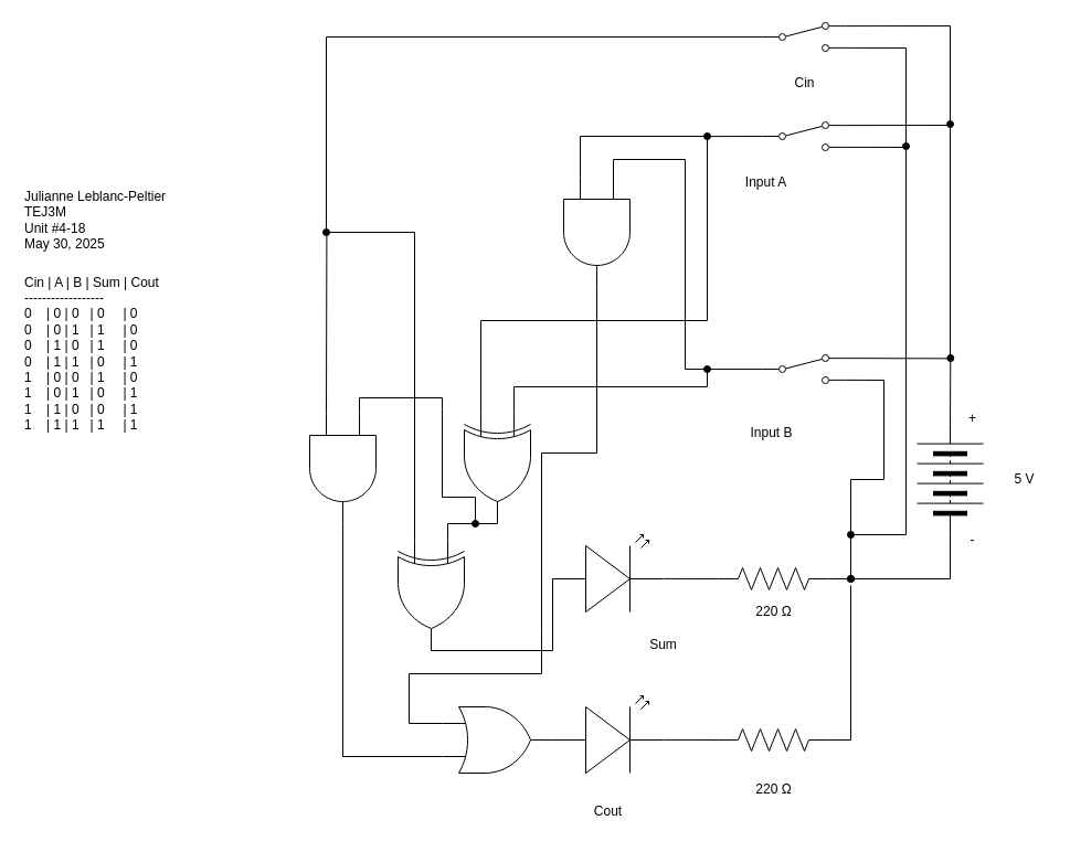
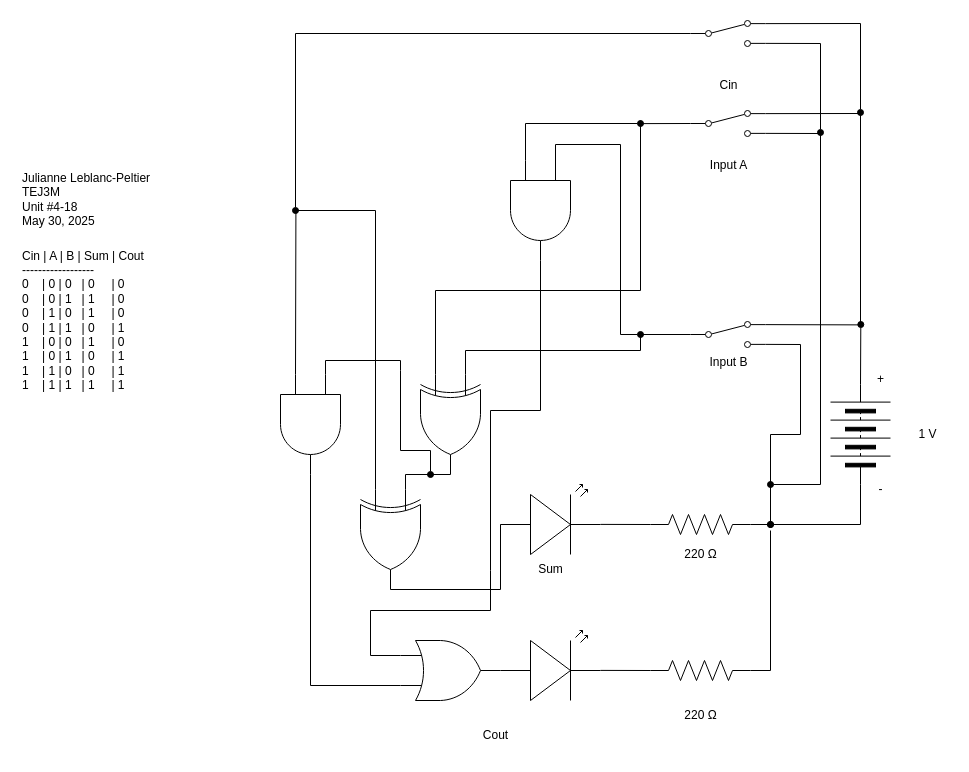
  <mxCell id="0" />
  <mxCell id="1" parent="0" />
  <mxCell id="2" style="edgeStyle=none;html=1;rounded=0;curved=0;endArrow=none;endFill=0;startArrow=oval;startFill=1;entryX=1;entryY=0.88;entryDx=0;entryDy=0;" parent="1" target="14" edge="1"><mxGeometry relative="1" as="geometry"><mxPoint x="780" y="344" as="targetPoint" /><mxPoint x="770" y="524" as="sourcePoint" /><Array as="points"><mxPoint x="770" y="434" /><mxPoint x="800" y="434" /><mxPoint x="800" y="344" /></Array></mxGeometry></mxCell>
  <mxCell id="3" style="edgeStyle=none;html=1;exitX=1;exitY=0.5;exitDx=0;exitDy=0;endArrow=oval;endFill=1;" parent="1" source="4" edge="1"><mxGeometry relative="1" as="geometry"><mxPoint x="860.308" y="324" as="targetPoint" /></mxGeometry></mxCell>
  <mxCell id="4" value="" style="pointerEvents=1;verticalLabelPosition=bottom;shadow=0;dashed=0;align=center;html=1;verticalAlign=top;shape=mxgraph.electrical.miscellaneous.batteryStack;rotation=-90;" parent="1" vertex="1"><mxGeometry x="810" y="404" width="100" height="60" as="geometry" /></mxCell>
  <mxCell id="5" value="" style="verticalLabelPosition=bottom;shadow=0;dashed=0;align=center;html=1;verticalAlign=top;shape=mxgraph.electrical.opto_electronics.led_2;pointerEvents=1;rotation=0;" parent="1" vertex="1"><mxGeometry x="500" y="484" width="100" height="70" as="geometry" /></mxCell>
- <mxCell id="6" value="Sum" style="text;html=1;align=center;verticalAlign=middle;resizable=0;points=[];autosize=1;strokeColor=none;fillColor=none;" parent="1" vertex="1"><mxGeometry x="575" y="569" width="50" height="30" as="geometry" /></mxCell>
- <mxCell id="7" value="5 V" style="text;html=1;align=center;verticalAlign=middle;resizable=0;points=[];autosize=1;strokeColor=none;fillColor=none;" parent="1" vertex="1"><mxGeometry x="907" y="419" width="40" height="30" as="geometry" /></mxCell>
+ <mxCell id="6" value="Sum" style="text;html=1;align=center;verticalAlign=middle;resizable=0;points=[];autosize=1;strokeColor=none;fillColor=none;" parent="1" vertex="1"><mxGeometry x="525" y="554" width="50" height="30" as="geometry" /></mxCell>
+ <mxCell id="7" value="1 V" style="text;html=1;align=center;verticalAlign=middle;resizable=0;points=[];autosize=1;strokeColor=none;fillColor=none;" parent="1" vertex="1"><mxGeometry x="907" y="419" width="40" height="30" as="geometry" /></mxCell>
  <mxCell id="8" value="+" style="text;html=1;align=center;verticalAlign=middle;resizable=0;points=[];autosize=1;strokeColor=none;fillColor=none;" parent="1" vertex="1"><mxGeometry x="865" y="364" width="30" height="30" as="geometry" /></mxCell>
  <mxCell id="9" style="edgeStyle=none;html=1;exitX=0;exitY=0.5;exitDx=0;exitDy=0;rounded=0;curved=0;endArrow=none;endFill=0;" parent="1" source="4" edge="1"><mxGeometry relative="1" as="geometry"><mxPoint x="770" y="524" as="targetPoint" /><Array as="points"><mxPoint x="860" y="524" /></Array></mxGeometry></mxCell>
  <mxCell id="10" value="-" style="text;html=1;align=center;verticalAlign=middle;resizable=0;points=[];autosize=1;strokeColor=none;fillColor=none;" parent="1" vertex="1"><mxGeometry x="865" y="474" width="30" height="30" as="geometry" /></mxCell>
  <mxCell id="11" value="Julianne Leblanc-Peltier&lt;div&gt;TEJ3M&lt;/div&gt;&lt;div&gt;Unit #4-18&lt;/div&gt;&lt;div&gt;May 30, 2025&lt;/div&gt;" style="text;html=1;align=left;verticalAlign=middle;resizable=0;points=[];autosize=1;strokeColor=none;fillColor=none;" parent="1" vertex="1"><mxGeometry x="20" y="164" width="150" height="70" as="geometry" /></mxCell>
- <mxCell id="12" value="Input B" style="text;html=1;align=center;verticalAlign=middle;resizable=0;points=[];autosize=1;strokeColor=none;fillColor=none;" parent="1" vertex="1"><mxGeometry x="667.5" y="377" width="60" height="30" as="geometry" /></mxCell>
+ <mxCell id="12" value="Input B" style="text;html=1;align=center;verticalAlign=middle;resizable=0;points=[];autosize=1;strokeColor=none;fillColor=none;" parent="1" vertex="1"><mxGeometry x="697.5" y="347" width="60" height="30" as="geometry" /></mxCell>
  <mxCell id="13" style="edgeStyle=none;html=1;endArrow=none;endFill=0;exitX=1;exitY=0.12;exitDx=0;exitDy=0;" parent="1" source="14" edge="1"><mxGeometry relative="1" as="geometry"><mxPoint x="860" y="324.385" as="targetPoint" /><mxPoint x="790" y="324" as="sourcePoint" /></mxGeometry></mxCell>
  <mxCell id="14" value="" style="html=1;shape=mxgraph.electrical.electro-mechanical.twoWaySwitch;aspect=fixed;elSwitchState=2;flipV=0;" parent="1" vertex="1"><mxGeometry x="690" y="321" width="75" height="26" as="geometry" /></mxCell>
  <mxCell id="15" value="&lt;div&gt;&lt;font color=&quot;#000000&quot;&gt;&lt;span style=&quot;font-size: 12px;&quot;&gt;Cin | A | B | Sum | Cout&lt;/span&gt;&lt;/font&gt;&lt;/div&gt;&lt;div&gt;&lt;font color=&quot;#000000&quot;&gt;&lt;span style=&quot;font-size: 12px;&quot;&gt;------------------&lt;/span&gt;&lt;/font&gt;&lt;/div&gt;&lt;div&gt;&lt;font color=&quot;#000000&quot;&gt;&lt;span style=&quot;font-size: 12px;&quot;&gt;0&amp;nbsp; &amp;nbsp; | 0 | 0&amp;nbsp; &amp;nbsp;| 0&amp;nbsp; &amp;nbsp; &amp;nbsp;| 0&lt;/span&gt;&lt;/font&gt;&lt;/div&gt;&lt;div&gt;&lt;font color=&quot;#000000&quot;&gt;&lt;span style=&quot;font-size: 12px;&quot;&gt;0&amp;nbsp; &amp;nbsp; | 0 | 1&amp;nbsp; &amp;nbsp;| 1&amp;nbsp; &amp;nbsp; &amp;nbsp;| 0&lt;/span&gt;&lt;/font&gt;&lt;/div&gt;&lt;div&gt;&lt;font color=&quot;#000000&quot;&gt;&lt;span style=&quot;font-size: 12px;&quot;&gt;0&amp;nbsp; &amp;nbsp; | 1 | 0&amp;nbsp; &amp;nbsp;| 1&amp;nbsp; &amp;nbsp; &amp;nbsp;| 0&lt;/span&gt;&lt;/font&gt;&lt;/div&gt;&lt;div&gt;&lt;font color=&quot;#000000&quot;&gt;&lt;span style=&quot;font-size: 12px;&quot;&gt;0&amp;nbsp; &amp;nbsp; | 1 | 1&amp;nbsp; &amp;nbsp;| 0&amp;nbsp; &amp;nbsp; &amp;nbsp;| 1&lt;/span&gt;&lt;/font&gt;&lt;/div&gt;&lt;div&gt;&lt;font color=&quot;#000000&quot;&gt;&lt;span style=&quot;font-size: 12px;&quot;&gt;1&amp;nbsp; &amp;nbsp; | 0 | 0&amp;nbsp; &amp;nbsp;| 1&amp;nbsp; &amp;nbsp; &amp;nbsp;| 0&lt;/span&gt;&lt;/font&gt;&lt;/div&gt;&lt;div&gt;&lt;font color=&quot;#000000&quot;&gt;&lt;span style=&quot;font-size: 12px;&quot;&gt;1&amp;nbsp; &amp;nbsp; | 0 | 1&amp;nbsp; &amp;nbsp;| 0&amp;nbsp; &amp;nbsp; &amp;nbsp;| 1&lt;/span&gt;&lt;/font&gt;&lt;/div&gt;&lt;div&gt;&lt;font color=&quot;#000000&quot;&gt;&lt;span style=&quot;font-size: 12px;&quot;&gt;1&amp;nbsp; &amp;nbsp; | 1 | 0&amp;nbsp; &amp;nbsp;| 0&amp;nbsp; &amp;nbsp; &amp;nbsp;| 1&lt;/span&gt;&lt;/font&gt;&lt;/div&gt;&lt;div&gt;&lt;font color=&quot;#000000&quot;&gt;&lt;span style=&quot;font-size: 12px;&quot;&gt;1&amp;nbsp; &amp;nbsp; | 1 | 1&amp;nbsp; &amp;nbsp;| 1&amp;nbsp; &amp;nbsp; &amp;nbsp;| 1&lt;/span&gt;&lt;/font&gt;&lt;/div&gt;" style="text;html=1;align=left;verticalAlign=middle;resizable=0;points=[];autosize=1;strokeColor=none;fillColor=none;" parent="1" vertex="1"><mxGeometry x="20" y="240" width="150" height="160" as="geometry" /></mxCell>
  <mxCell id="16" style="edgeStyle=none;html=1;exitX=0;exitY=0.5;exitDx=0;exitDy=0;exitPerimeter=0;endArrow=oval;endFill=1;" parent="1" source="17" edge="1"><mxGeometry relative="1" as="geometry"><mxPoint x="770" y="524" as="targetPoint" /></mxGeometry></mxCell>
  <mxCell id="17" value="" style="pointerEvents=1;verticalLabelPosition=bottom;shadow=0;dashed=0;align=center;html=1;verticalAlign=top;shape=mxgraph.electrical.resistors.resistor_2;rotation=-180;" parent="1" vertex="1"><mxGeometry x="650" y="514" width="100" height="20" as="geometry" /></mxCell>
  <mxCell id="18" value="220 Ω" style="text;html=1;align=center;verticalAlign=middle;resizable=0;points=[];autosize=1;strokeColor=none;fillColor=none;" parent="1" vertex="1"><mxGeometry x="670" y="539" width="60" height="30" as="geometry" /></mxCell>
  <mxCell id="19" style="edgeStyle=none;html=1;exitX=1;exitY=0.57;exitDx=0;exitDy=0;exitPerimeter=0;entryX=1;entryY=0.5;entryDx=0;entryDy=0;entryPerimeter=0;endArrow=none;endFill=0;" parent="1" source="5" target="17" edge="1"><mxGeometry relative="1" as="geometry"><mxPoint x="650" y="534" as="targetPoint" /></mxGeometry></mxCell>
  <mxCell id="20" style="edgeStyle=none;html=1;rounded=0;curved=0;endArrow=none;endFill=0;exitX=1;exitY=0.12;exitDx=0;exitDy=0;" parent="1" source="23" edge="1"><mxGeometry relative="1" as="geometry"><mxPoint x="860" y="324" as="targetPoint" /><Array as="points"><mxPoint x="860" y="113" /></Array><mxPoint x="780" y="197" as="sourcePoint" /></mxGeometry></mxCell>
  <mxCell id="21" style="edgeStyle=none;html=1;rounded=0;curved=0;endArrow=oval;endFill=1;exitX=1;exitY=0.88;exitDx=0;exitDy=0;" parent="1" source="23" edge="1"><mxGeometry relative="1" as="geometry"><mxPoint x="770" y="484" as="targetPoint" /><Array as="points"><mxPoint x="820" y="133" /><mxPoint x="820" y="484" /></Array><mxPoint x="780" y="217" as="sourcePoint" /></mxGeometry></mxCell>
  <mxCell id="22" style="edgeStyle=none;html=1;exitX=0;exitY=0.5;exitDx=0;exitDy=0;endArrow=none;endFill=0;" parent="1" source="23" edge="1"><mxGeometry relative="1" as="geometry"><mxPoint x="640" y="123.111" as="targetPoint" /></mxGeometry></mxCell>
  <mxCell id="23" value="" style="html=1;shape=mxgraph.electrical.electro-mechanical.twoWaySwitch;aspect=fixed;elSwitchState=2;flipV=0;" parent="1" vertex="1"><mxGeometry x="690" y="110" width="75" height="26" as="geometry" /></mxCell>
- <mxCell id="24" value="Input A" style="text;html=1;align=center;verticalAlign=middle;resizable=0;points=[];autosize=1;strokeColor=none;fillColor=none;" parent="1" vertex="1"><mxGeometry x="662.5" y="150" width="60" height="30" as="geometry" /></mxCell>
+ <mxCell id="24" value="Input A" style="text;html=1;align=center;verticalAlign=middle;resizable=0;points=[];autosize=1;strokeColor=none;fillColor=none;" parent="1" vertex="1"><mxGeometry x="697.5" y="150" width="60" height="30" as="geometry" /></mxCell>
  <mxCell id="25" style="edgeStyle=none;html=1;exitX=0;exitY=0.25;exitDx=0;exitDy=0;exitPerimeter=0;entryX=0;entryY=0.5;entryDx=0;entryDy=0;rounded=0;curved=0;endArrow=none;endFill=0;" parent="1" source="27" target="14" edge="1"><mxGeometry relative="1" as="geometry"><Array as="points"><mxPoint x="465" y="350" /><mxPoint x="640" y="350" /><mxPoint x="640" y="334" /></Array></mxGeometry></mxCell>
  <mxCell id="26" style="edgeStyle=none;html=1;exitX=0;exitY=0.75;exitDx=0;exitDy=0;exitPerimeter=0;rounded=0;curved=0;endArrow=none;endFill=0;" parent="1" source="27" edge="1"><mxGeometry relative="1" as="geometry"><mxPoint x="640" y="120" as="targetPoint" /><Array as="points"><mxPoint x="435" y="290" /><mxPoint x="640" y="290" /></Array></mxGeometry></mxCell>
  <mxCell id="27" value="" style="verticalLabelPosition=bottom;shadow=0;dashed=0;align=center;html=1;verticalAlign=top;shape=mxgraph.electrical.logic_gates.logic_gate;operation=xor;rotation=90;" parent="1" vertex="1"><mxGeometry x="400" y="394" width="100" height="60" as="geometry" /></mxCell>
  <mxCell id="28" value="" style="verticalLabelPosition=bottom;shadow=0;dashed=0;align=center;html=1;verticalAlign=top;shape=mxgraph.electrical.opto_electronics.led_2;pointerEvents=1;rotation=0;" parent="1" vertex="1"><mxGeometry x="500" y="630" width="100" height="70" as="geometry" /></mxCell>
  <mxCell id="29" style="edgeStyle=none;html=1;exitX=0;exitY=0.5;exitDx=0;exitDy=0;exitPerimeter=0;rounded=0;curved=0;endArrow=none;endFill=0;" parent="1" source="30" edge="1"><mxGeometry relative="1" as="geometry"><mxPoint x="770" y="530" as="targetPoint" /><Array as="points"><mxPoint x="770" y="670" /></Array></mxGeometry></mxCell>
  <mxCell id="30" value="" style="pointerEvents=1;verticalLabelPosition=bottom;shadow=0;dashed=0;align=center;html=1;verticalAlign=top;shape=mxgraph.electrical.resistors.resistor_2;rotation=-180;" parent="1" vertex="1"><mxGeometry x="650" y="660" width="100" height="20" as="geometry" /></mxCell>
  <mxCell id="31" value="220 Ω" style="text;html=1;align=center;verticalAlign=middle;resizable=0;points=[];autosize=1;strokeColor=none;fillColor=none;" parent="1" vertex="1"><mxGeometry x="670" y="700" width="60" height="30" as="geometry" /></mxCell>
- <mxCell id="32" value="Cout" style="text;html=1;align=center;verticalAlign=middle;resizable=0;points=[];autosize=1;strokeColor=none;fillColor=none;" parent="1" vertex="1"><mxGeometry x="525" y="720" width="50" height="30" as="geometry" /></mxCell>
+ <mxCell id="32" value="Cout" style="text;html=1;align=center;verticalAlign=middle;resizable=0;points=[];autosize=1;strokeColor=none;fillColor=none;" parent="1" vertex="1"><mxGeometry x="470" y="720" width="50" height="30" as="geometry" /></mxCell>
  <mxCell id="33" style="edgeStyle=none;html=1;exitX=1;exitY=0.57;exitDx=0;exitDy=0;exitPerimeter=0;entryX=1;entryY=0.5;entryDx=0;entryDy=0;entryPerimeter=0;endArrow=none;endFill=0;" parent="1" source="28" target="30" edge="1"><mxGeometry relative="1" as="geometry" /></mxCell>
  <mxCell id="34" style="edgeStyle=none;html=1;exitX=0;exitY=0.75;exitDx=0;exitDy=0;exitPerimeter=0;endArrow=none;endFill=0;" parent="1" source="36" edge="1"><mxGeometry relative="1" as="geometry"><mxPoint x="295.421" y="210" as="targetPoint" /></mxGeometry></mxCell>
  <mxCell id="35" style="edgeStyle=none;html=1;endArrow=oval;endFill=1;rounded=0;curved=0;exitX=0;exitY=0.25;exitDx=0;exitDy=0;exitPerimeter=0;" parent="1" source="36" edge="1"><mxGeometry relative="1" as="geometry"><mxPoint x="430" y="474" as="targetPoint" /><mxPoint x="325" y="368" as="sourcePoint" /><Array as="points"><mxPoint x="325" y="360" /><mxPoint x="400" y="360" /><mxPoint x="400" y="370" /><mxPoint x="400" y="450" /><mxPoint x="430" y="450" /></Array></mxGeometry></mxCell>
  <mxCell id="36" value="" style="verticalLabelPosition=bottom;shadow=0;dashed=0;align=center;html=1;verticalAlign=top;shape=mxgraph.electrical.logic_gates.logic_gate;operation=and;rotation=90;" parent="1" vertex="1"><mxGeometry x="260" y="394" width="100" height="60" as="geometry" /></mxCell>
  <mxCell id="37" style="edgeStyle=none;html=1;exitX=1;exitY=0.5;exitDx=0;exitDy=0;exitPerimeter=0;rounded=0;curved=0;endArrow=none;endFill=0;entryX=0;entryY=0.75;entryDx=0;entryDy=0;entryPerimeter=0;" parent="1" source="36" target="48" edge="1"><mxGeometry relative="1" as="geometry"><Array as="points"><mxPoint x="310" y="685" /></Array><mxPoint x="430" y="670" as="targetPoint" /></mxGeometry></mxCell>
  <mxCell id="38" style="edgeStyle=none;html=1;exitX=1;exitY=0.12;exitDx=0;exitDy=0;rounded=0;curved=0;endArrow=oval;endFill=1;" parent="1" source="40" edge="1"><mxGeometry relative="1" as="geometry"><mxPoint x="860" y="112" as="targetPoint" /><mxPoint x="765" y="25.12" as="sourcePoint" /><Array as="points"><mxPoint x="860" y="23" /></Array></mxGeometry></mxCell>
  <mxCell id="39" style="edgeStyle=none;html=1;exitX=0;exitY=0.5;exitDx=0;exitDy=0;rounded=0;curved=0;endArrow=oval;endFill=1;startArrow=none;startFill=0;" parent="1" source="40" edge="1"><mxGeometry relative="1" as="geometry"><mxPoint x="295" y="210" as="targetPoint" /><mxPoint x="695" y="33" as="sourcePoint" /><Array as="points"><mxPoint x="295" y="33" /></Array></mxGeometry></mxCell>
  <mxCell id="40" value="" style="html=1;shape=mxgraph.electrical.electro-mechanical.twoWaySwitch;aspect=fixed;elSwitchState=2;flipV=0;" parent="1" vertex="1"><mxGeometry x="690" y="20" width="75" height="26" as="geometry" /></mxCell>
- <mxCell id="41" value="Cin" style="text;html=1;align=center;verticalAlign=middle;resizable=0;points=[];autosize=1;strokeColor=none;fillColor=none;" parent="1" vertex="1"><mxGeometry x="707.5" y="60" width="40" height="30" as="geometry" /></mxCell>
+ <mxCell id="41" value="Cin" style="text;html=1;align=center;verticalAlign=middle;resizable=0;points=[];autosize=1;strokeColor=none;fillColor=none;" parent="1" vertex="1"><mxGeometry x="707.5" y="70" width="40" height="30" as="geometry" /></mxCell>
  <mxCell id="42" value="" style="edgeStyle=none;orthogonalLoop=1;jettySize=auto;html=1;entryX=1;entryY=0.88;entryDx=0;entryDy=0;rounded=0;curved=0;endArrow=none;endFill=0;startArrow=oval;startFill=1;" parent="1" target="40" edge="1"><mxGeometry width="100" relative="1" as="geometry"><mxPoint x="820" y="132" as="sourcePoint" /><mxPoint x="765" y="44.88" as="targetPoint" /><Array as="points"><mxPoint x="820" y="43" /></Array></mxGeometry></mxCell>
  <mxCell id="43" style="edgeStyle=none;html=1;exitX=0;exitY=0.75;exitDx=0;exitDy=0;exitPerimeter=0;rounded=0;curved=0;endArrow=none;endFill=0;" parent="1" source="44" edge="1"><mxGeometry relative="1" as="geometry"><mxPoint x="293" y="210" as="targetPoint" /><mxPoint x="368" y="489" as="sourcePoint" /><Array as="points"><mxPoint x="375" y="210" /></Array></mxGeometry></mxCell>
  <mxCell id="44" value="" style="verticalLabelPosition=bottom;shadow=0;dashed=0;align=center;html=1;verticalAlign=top;shape=mxgraph.electrical.logic_gates.logic_gate;operation=xor;rotation=90;" parent="1" vertex="1"><mxGeometry x="340" y="509" width="100" height="60" as="geometry" /></mxCell>
  <mxCell id="45" style="edgeStyle=none;html=1;exitX=0;exitY=0.25;exitDx=0;exitDy=0;exitPerimeter=0;rounded=0;curved=0;endArrow=oval;endFill=1;" parent="1" edge="1"><mxGeometry relative="1" as="geometry"><mxPoint x="640" y="334" as="targetPoint" /><mxPoint x="555" y="164" as="sourcePoint" /><Array as="points"><mxPoint x="555" y="144" /><mxPoint x="620" y="144" /><mxPoint x="620" y="334" /></Array></mxGeometry></mxCell>
  <mxCell id="46" value="" style="verticalLabelPosition=bottom;shadow=0;dashed=0;align=center;html=1;verticalAlign=top;shape=mxgraph.electrical.logic_gates.logic_gate;operation=and;rotation=90;" parent="1" vertex="1"><mxGeometry x="490" y="180" width="100" height="60" as="geometry" /></mxCell>
  <mxCell id="47" style="edgeStyle=none;html=1;entryX=0;entryY=0.75;entryDx=0;entryDy=0;entryPerimeter=0;rounded=0;curved=0;endArrow=none;endFill=0;startArrow=oval;startFill=1;" parent="1" target="46" edge="1"><mxGeometry relative="1" as="geometry"><mxPoint x="640" y="123" as="sourcePoint" /><Array as="points"><mxPoint x="525" y="123" /></Array></mxGeometry></mxCell>
  <mxCell id="48" value="" style="verticalLabelPosition=bottom;shadow=0;dashed=0;align=center;html=1;verticalAlign=top;shape=mxgraph.electrical.logic_gates.logic_gate;operation=or;" parent="1" vertex="1"><mxGeometry x="400" y="640" width="100" height="60" as="geometry" /></mxCell>
  <mxCell id="49" style="edgeStyle=none;html=1;exitX=1;exitY=0.5;exitDx=0;exitDy=0;exitPerimeter=0;entryX=0;entryY=0.57;entryDx=0;entryDy=0;entryPerimeter=0;rounded=0;curved=0;endArrow=none;endFill=0;" parent="1" source="44" target="5" edge="1"><mxGeometry relative="1" as="geometry"><Array as="points"><mxPoint x="500" y="589" /></Array></mxGeometry></mxCell>
  <mxCell id="50" style="edgeStyle=none;html=1;entryX=1;entryY=0.5;entryDx=0;entryDy=0;entryPerimeter=0;endArrow=none;endFill=0;exitX=0;exitY=0.25;exitDx=0;exitDy=0;exitPerimeter=0;rounded=0;curved=0;" parent="1" source="44" target="27" edge="1"><mxGeometry relative="1" as="geometry"><mxPoint x="405" y="474" as="sourcePoint" /><Array as="points"><mxPoint x="405" y="474" /></Array></mxGeometry></mxCell>
  <mxCell id="51" style="edgeStyle=none;html=1;exitX=0;exitY=0.25;exitDx=0;exitDy=0;exitPerimeter=0;entryX=1;entryY=0.5;entryDx=0;entryDy=0;entryPerimeter=0;rounded=0;curved=0;endArrow=none;endFill=0;" parent="1" source="48" target="46" edge="1"><mxGeometry relative="1" as="geometry"><Array as="points"><mxPoint x="370" y="655" /><mxPoint x="370" y="610" /><mxPoint x="490" y="610" /><mxPoint x="490" y="570" /><mxPoint x="490" y="410" /><mxPoint x="540" y="410" /></Array></mxGeometry></mxCell>
